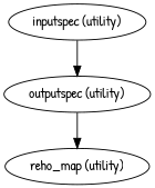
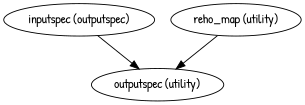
  strict digraph {
    fontname="Patrick Hand"
    node [fontname="Patrick Hand"]
    edge [fontname="Patrick Hand"]
-   "inputspec (utility)"
+   "inputspec (utility)" [label="inputspec (outputspec)"]
    "outputspec (utility)"
    "reho_map (utility)"
    "inputspec (utility)" -> "outputspec (utility)"
-   "outputspec (utility)" -> "reho_map (utility)"
+   "reho_map (utility)" -> "outputspec (utility)"
  }
